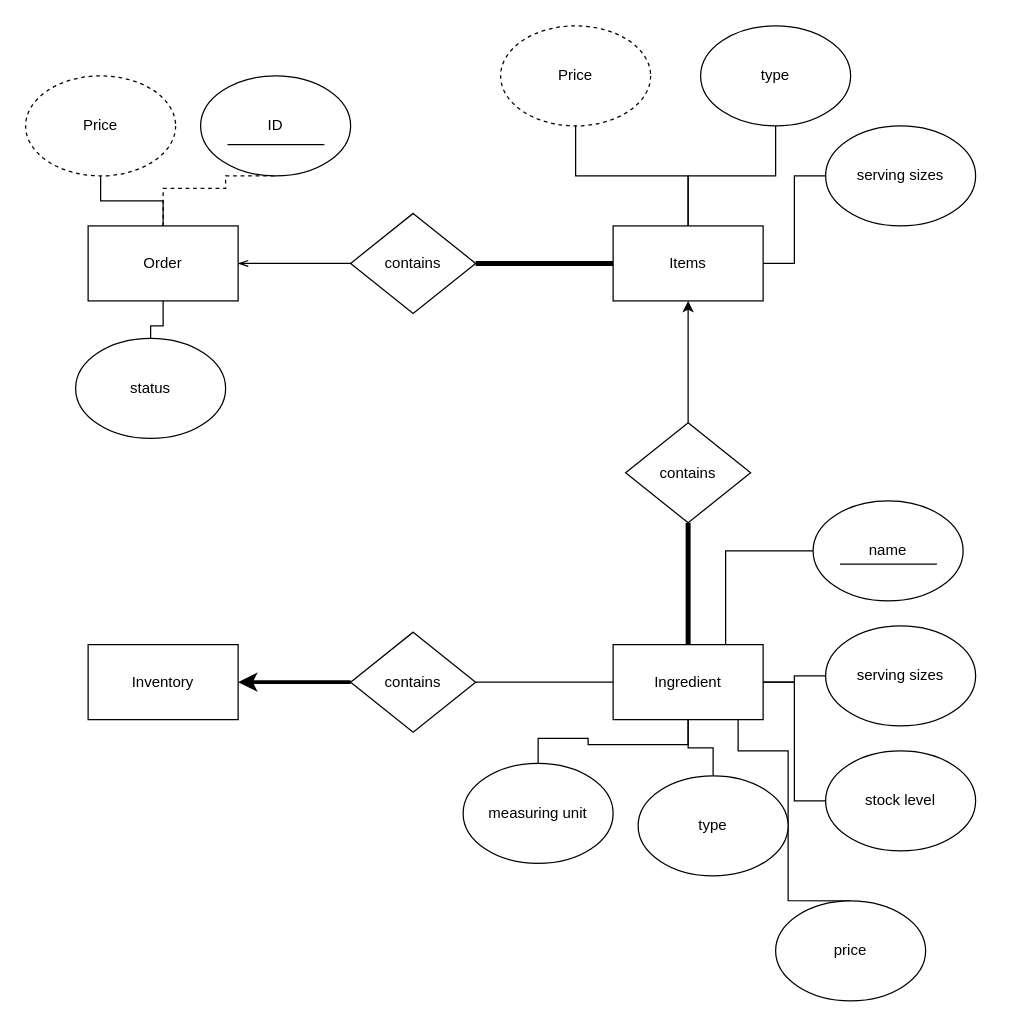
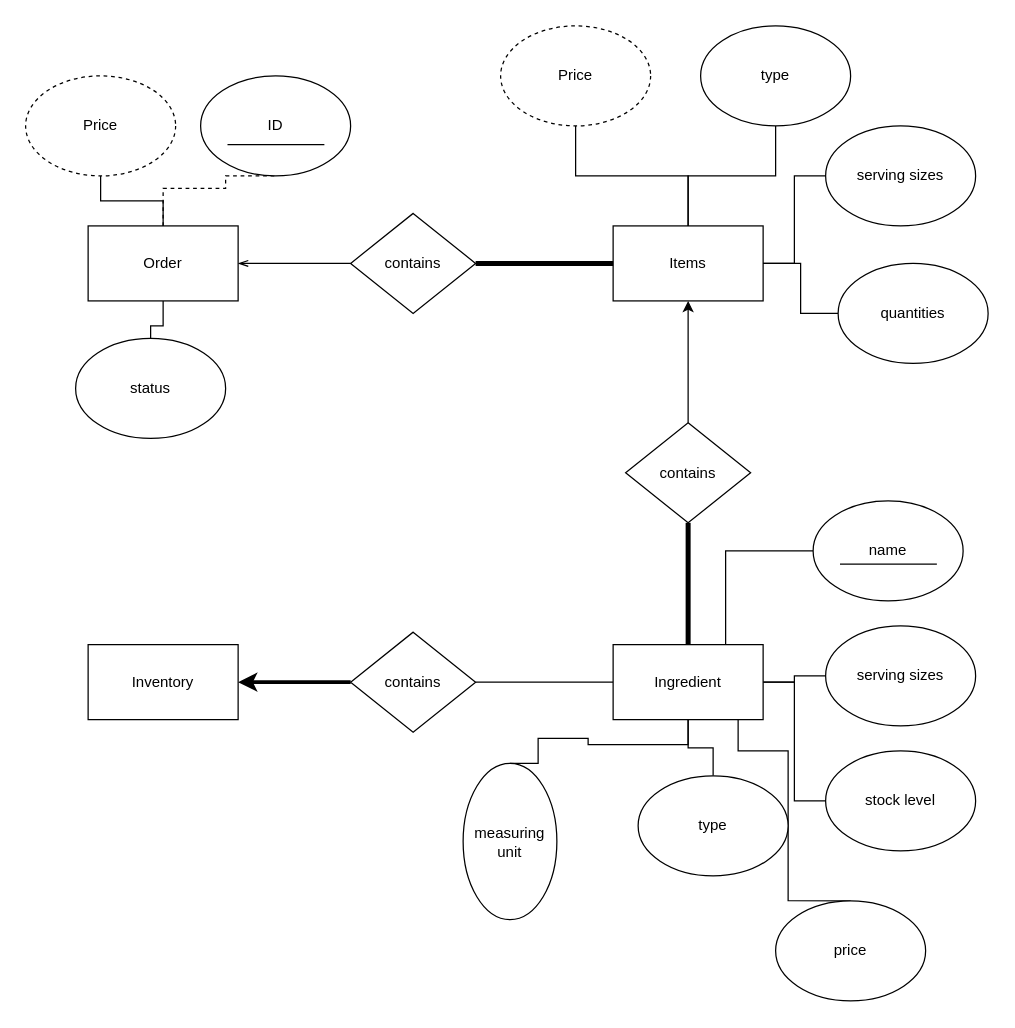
  <mxCell id="0" />
  <mxCell id="1" parent="0" />
  <mxCell id="2" style="edgeStyle=orthogonalEdgeStyle;rounded=0;orthogonalLoop=1;jettySize=auto;html=1;endArrow=none;endFill=0;strokeWidth=1;entryX=0.5;entryY=1;entryDx=0;entryDy=0;dashed=1;" edge="1" parent="1" source="6" target="7"><mxGeometry relative="1" as="geometry"><mxPoint x="180" y="150" as="targetPoint" /><Array as="points"><mxPoint x="130" y="150" /><mxPoint x="180" y="150" /></Array></mxGeometry></mxCell>
  <mxCell id="3" style="edgeStyle=orthogonalEdgeStyle;rounded=0;orthogonalLoop=1;jettySize=auto;html=1;entryX=0;entryY=0.5;entryDx=0;entryDy=0;startArrow=openThin;startFill=0;endArrow=none;endFill=0;strokeWidth=1;" edge="1" parent="1" source="6" target="11"><mxGeometry relative="1" as="geometry" /></mxCell>
  <mxCell id="4" style="edgeStyle=orthogonalEdgeStyle;rounded=0;orthogonalLoop=1;jettySize=auto;html=1;entryX=0.5;entryY=1;entryDx=0;entryDy=0;startArrow=none;startFill=0;endArrow=none;endFill=0;strokeWidth=1;" edge="1" parent="1" source="6" target="42"><mxGeometry relative="1" as="geometry" /></mxCell>
  <mxCell id="5" style="edgeStyle=orthogonalEdgeStyle;rounded=0;orthogonalLoop=1;jettySize=auto;html=1;entryX=0.5;entryY=0;entryDx=0;entryDy=0;startArrow=none;startFill=0;endArrow=none;endFill=0;strokeWidth=1;" edge="1" parent="1" source="6" target="41"><mxGeometry relative="1" as="geometry" /></mxCell>
  <mxCell id="6" value="Order" style="rounded=0;whiteSpace=wrap;html=1;" vertex="1" parent="1"><mxGeometry x="70" y="180.029" width="120" height="60" as="geometry" /></mxCell>
  <mxCell id="7" value="ID" style="ellipse;whiteSpace=wrap;html=1;" vertex="1" parent="1"><mxGeometry x="160" y="60.029" width="120" height="80" as="geometry" /></mxCell>
  <mxCell id="8" style="edgeStyle=orthogonalEdgeStyle;rounded=0;orthogonalLoop=1;jettySize=auto;html=1;entryX=0.5;entryY=0;entryDx=0;entryDy=0;startArrow=classic;startFill=1;endArrow=none;endFill=0;strokeWidth=1;" edge="1" parent="1" source="9" target="17"><mxGeometry relative="1" as="geometry" /></mxCell>
  <mxCell id="9" value="Items" style="rounded=0;whiteSpace=wrap;html=1;" vertex="1" parent="1"><mxGeometry x="490" y="180.029" width="120" height="60" as="geometry" /></mxCell>
  <mxCell id="10" style="edgeStyle=orthogonalEdgeStyle;rounded=0;orthogonalLoop=1;jettySize=auto;html=1;entryX=0;entryY=0.5;entryDx=0;entryDy=0;startArrow=none;startFill=0;endArrow=none;endFill=0;strokeWidth=4;" edge="1" parent="1" source="11" target="9"><mxGeometry relative="1" as="geometry" /></mxCell>
  <mxCell id="11" value="contains" style="rhombus;whiteSpace=wrap;html=1;" vertex="1" parent="1"><mxGeometry x="280" y="170.029" width="100" height="80" as="geometry" /></mxCell>
  <mxCell id="12" value="Inventory" style="rounded=0;whiteSpace=wrap;html=1;" vertex="1" parent="1"><mxGeometry x="70" y="515" width="120" height="60" as="geometry" /></mxCell>
  <mxCell id="13" value="" style="endArrow=none;html=1;strokeWidth=1;" edge="1" parent="1"><mxGeometry width="50" height="50" relative="1" as="geometry"><mxPoint x="181.5" y="115" as="sourcePoint" /><mxPoint x="259" y="115" as="targetPoint" /></mxGeometry></mxCell>
  <mxCell id="14" style="edgeStyle=orthogonalEdgeStyle;rounded=0;orthogonalLoop=1;jettySize=auto;html=1;startArrow=classic;startFill=1;endArrow=none;endFill=0;strokeWidth=3;exitX=1;exitY=0.5;exitDx=0;exitDy=0;" edge="1" parent="1" source="12" target="15"><mxGeometry relative="1" as="geometry" /></mxCell>
  <mxCell id="15" value="contains" style="rhombus;whiteSpace=wrap;html=1;" vertex="1" parent="1"><mxGeometry x="280" y="505.029" width="100" height="80" as="geometry" /></mxCell>
  <mxCell id="16" style="edgeStyle=orthogonalEdgeStyle;rounded=0;orthogonalLoop=1;jettySize=auto;html=1;entryX=0.5;entryY=0;entryDx=0;entryDy=0;startArrow=none;startFill=0;endArrow=none;endFill=0;strokeWidth=4;" edge="1" parent="1" source="17" target="24"><mxGeometry relative="1" as="geometry" /></mxCell>
  <mxCell id="17" value="contains" style="rhombus;whiteSpace=wrap;html=1;" vertex="1" parent="1"><mxGeometry x="500" y="337.529" width="100" height="80" as="geometry" /></mxCell>
  <mxCell id="18" style="edgeStyle=orthogonalEdgeStyle;rounded=0;orthogonalLoop=1;jettySize=auto;html=1;entryX=1;entryY=0.5;entryDx=0;entryDy=0;startArrow=none;startFill=0;endArrow=none;endFill=0;strokeWidth=1;" edge="1" parent="1" source="24" target="15"><mxGeometry relative="1" as="geometry" /></mxCell>
  <mxCell id="19" style="edgeStyle=orthogonalEdgeStyle;rounded=0;orthogonalLoop=1;jettySize=auto;html=1;entryX=0;entryY=0.5;entryDx=0;entryDy=0;startArrow=none;startFill=0;endArrow=none;endFill=0;strokeWidth=1;" edge="1" parent="1" source="24" target="36"><mxGeometry relative="1" as="geometry" /></mxCell>
  <mxCell id="20" style="edgeStyle=orthogonalEdgeStyle;rounded=0;orthogonalLoop=1;jettySize=auto;html=1;entryX=0;entryY=0.5;entryDx=0;entryDy=0;startArrow=none;startFill=0;endArrow=none;endFill=0;strokeWidth=1;" edge="1" parent="1" source="24" target="37"><mxGeometry relative="1" as="geometry" /></mxCell>
  <mxCell id="21" style="edgeStyle=orthogonalEdgeStyle;rounded=0;orthogonalLoop=1;jettySize=auto;html=1;entryX=0.5;entryY=0;entryDx=0;entryDy=0;startArrow=none;startFill=0;endArrow=none;endFill=0;strokeWidth=1;" edge="1" parent="1" source="24" target="39"><mxGeometry relative="1" as="geometry" /></mxCell>
  <mxCell id="22" style="edgeStyle=orthogonalEdgeStyle;rounded=0;orthogonalLoop=1;jettySize=auto;html=1;entryX=0.5;entryY=0;entryDx=0;entryDy=0;startArrow=none;startFill=0;endArrow=none;endFill=0;strokeWidth=1;" edge="1" parent="1" source="24" target="38"><mxGeometry relative="1" as="geometry"><Array as="points"><mxPoint x="550" y="595" /><mxPoint x="470" y="595" /><mxPoint x="470" y="590" /><mxPoint x="430" y="590" /></Array></mxGeometry></mxCell>
  <mxCell id="23" style="edgeStyle=orthogonalEdgeStyle;rounded=0;orthogonalLoop=1;jettySize=auto;html=1;startArrow=none;startFill=0;endArrow=none;endFill=0;strokeWidth=1;entryX=0.5;entryY=0;entryDx=0;entryDy=0;" edge="1" parent="1" source="24" target="40"><mxGeometry relative="1" as="geometry"><Array as="points"><mxPoint x="590" y="600" /><mxPoint x="630" y="600" /><mxPoint x="630" y="720" /></Array></mxGeometry></mxCell>
  <mxCell id="24" value="Ingredient" style="rounded=0;whiteSpace=wrap;html=1;" vertex="1" parent="1"><mxGeometry x="490" y="515" width="120" height="60" as="geometry" /></mxCell>
  <mxCell id="25" style="edgeStyle=orthogonalEdgeStyle;rounded=0;orthogonalLoop=1;jettySize=auto;html=1;entryX=0.5;entryY=0;entryDx=0;entryDy=0;startArrow=none;startFill=0;endArrow=none;endFill=0;strokeWidth=1;" edge="1" parent="1" source="26" target="9"><mxGeometry relative="1" as="geometry" /></mxCell>
  <mxCell id="26" value="Price" style="ellipse;whiteSpace=wrap;html=1;dashed=1;" vertex="1" parent="1"><mxGeometry x="400" y="20" width="120" height="80" as="geometry" /></mxCell>
  <mxCell id="27" style="edgeStyle=orthogonalEdgeStyle;rounded=0;orthogonalLoop=1;jettySize=auto;html=1;entryX=0.5;entryY=0;entryDx=0;entryDy=0;startArrow=none;startFill=0;endArrow=none;endFill=0;strokeWidth=1;" edge="1" parent="1" source="28" target="9"><mxGeometry relative="1" as="geometry" /></mxCell>
  <mxCell id="28" value="type" style="ellipse;whiteSpace=wrap;html=1;" vertex="1" parent="1"><mxGeometry x="560" y="20" width="120" height="80" as="geometry" /></mxCell>
  <mxCell id="29" style="edgeStyle=orthogonalEdgeStyle;rounded=0;orthogonalLoop=1;jettySize=auto;html=1;entryX=1;entryY=0.5;entryDx=0;entryDy=0;startArrow=none;startFill=0;endArrow=none;endFill=0;strokeWidth=1;" edge="1" parent="1" source="30" target="9"><mxGeometry relative="1" as="geometry" /></mxCell>
  <mxCell id="30" value="serving sizes" style="ellipse;whiteSpace=wrap;html=1;" vertex="1" parent="1"><mxGeometry x="660" y="100" width="120" height="80" as="geometry" /></mxCell>
+ <mxCell id="31" style="edgeStyle=orthogonalEdgeStyle;rounded=0;orthogonalLoop=1;jettySize=auto;html=1;entryX=1;entryY=0.5;entryDx=0;entryDy=0;startArrow=none;startFill=0;endArrow=none;endFill=0;strokeWidth=1;" edge="1" parent="1" source="32" target="9"><mxGeometry relative="1" as="geometry"><Array as="points"><mxPoint x="640" y="250" /><mxPoint x="640" y="210" /></Array></mxGeometry></mxCell>
+ <mxCell id="32" value="quantities" style="ellipse;whiteSpace=wrap;html=1;" vertex="1" parent="1"><mxGeometry x="670" y="210" width="120" height="80" as="geometry" /></mxCell>
  <mxCell id="33" style="edgeStyle=orthogonalEdgeStyle;rounded=0;orthogonalLoop=1;jettySize=auto;html=1;entryX=0.75;entryY=0;entryDx=0;entryDy=0;startArrow=none;startFill=0;endArrow=none;endFill=0;strokeWidth=1;" edge="1" parent="1" source="34" target="24"><mxGeometry relative="1" as="geometry" /></mxCell>
  <mxCell id="34" value="name" style="ellipse;whiteSpace=wrap;html=1;" vertex="1" parent="1"><mxGeometry x="650" y="400" width="120" height="80" as="geometry" /></mxCell>
  <mxCell id="35" value="" style="endArrow=none;html=1;strokeWidth=1;" edge="1" parent="1"><mxGeometry width="50" height="50" relative="1" as="geometry"><mxPoint x="671.5" y="450.588" as="sourcePoint" /><mxPoint x="749" y="450.588" as="targetPoint" /></mxGeometry></mxCell>
  <mxCell id="36" value="serving sizes" style="ellipse;whiteSpace=wrap;html=1;" vertex="1" parent="1"><mxGeometry x="660" y="500" width="120" height="80" as="geometry" /></mxCell>
  <mxCell id="37" value="stock level" style="ellipse;whiteSpace=wrap;html=1;" vertex="1" parent="1"><mxGeometry x="660" y="600" width="120" height="80" as="geometry" /></mxCell>
- <mxCell id="38" value="measuring unit" style="ellipse;whiteSpace=wrap;html=1;" vertex="1" parent="1"><mxGeometry x="370" y="610" width="120" height="80" as="geometry" /></mxCell>
+ <mxCell id="38" value="measuring unit" style="ellipse;whiteSpace=wrap;html=1;" vertex="1" parent="1"><mxGeometry x="370" y="610" width="75" height="125" as="geometry" /></mxCell>
  <mxCell id="39" value="type" style="ellipse;whiteSpace=wrap;html=1;" vertex="1" parent="1"><mxGeometry x="510" y="619.941" width="120" height="80" as="geometry" /></mxCell>
  <mxCell id="40" value="price" style="ellipse;whiteSpace=wrap;html=1;" vertex="1" parent="1"><mxGeometry x="620" y="719.941" width="120" height="80" as="geometry" /></mxCell>
  <mxCell id="41" value="status" style="ellipse;whiteSpace=wrap;html=1;" vertex="1" parent="1"><mxGeometry x="60" y="270" width="120" height="80" as="geometry" /></mxCell>
  <mxCell id="42" value="Price" style="ellipse;whiteSpace=wrap;html=1;dashed=1;" vertex="1" parent="1"><mxGeometry x="20" y="60" width="120" height="80" as="geometry" /></mxCell>
